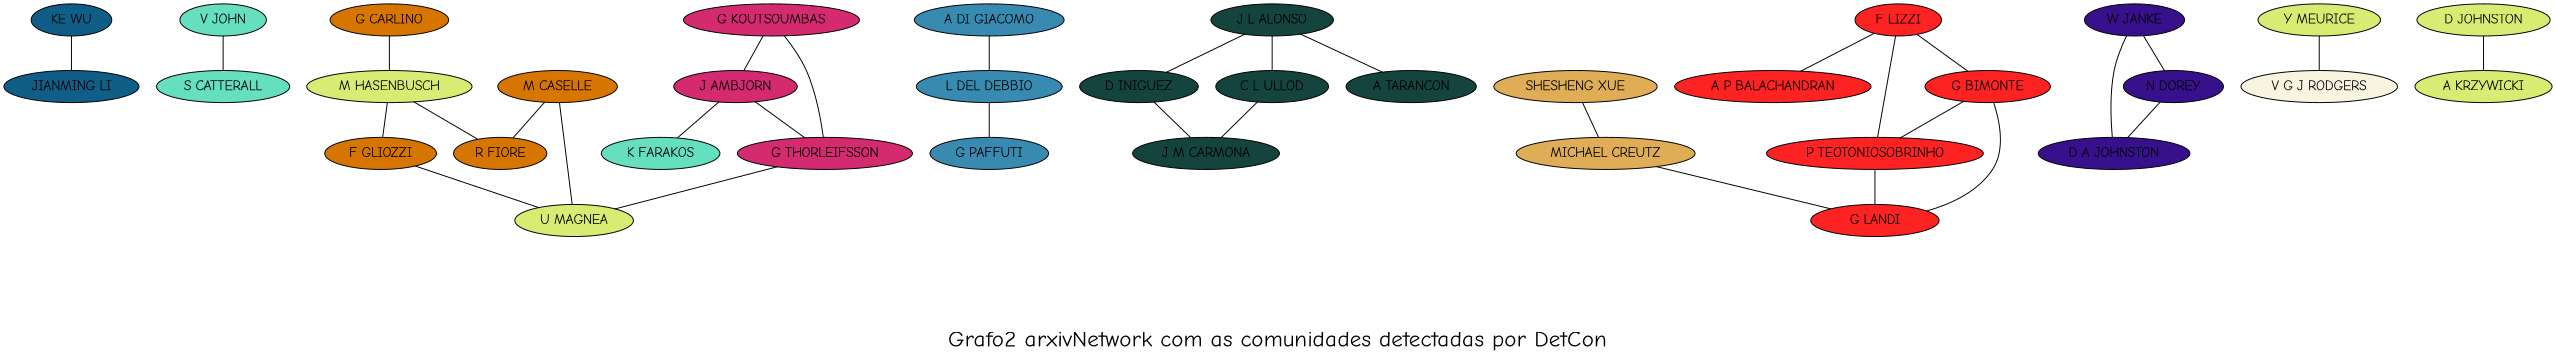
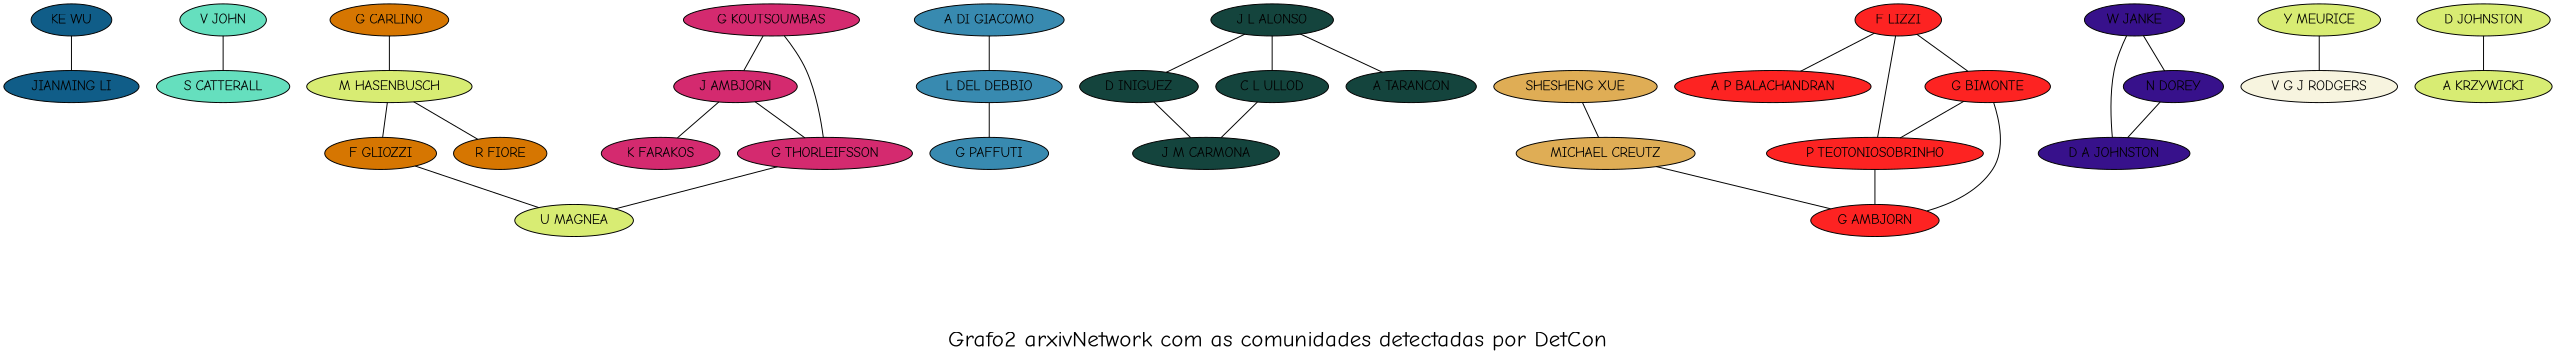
  graph {
    fontname="Comic Neue"
    fontsize=24
    label="\nGrafo2 arxivNetwork com as comunidades detectadas por DetCon\n"
    splines=true
    node [fillcolor="#D8EC73" fontname="Comic Neue" shape=ellipse style=filled]
    edge [fontname="Comic Neue"]
    n1 [fillcolor="#105D88" height=0.3 label="KE WU" width=0.3]
    n2 [fillcolor="#105D88" height=0.3 label="JIANMING LI" width=0.3]
    n3 [fillcolor="#65DFBE" height=0.3 label="S CATTERALL" width=0.3]
    n4 [fillcolor="#65DFBE" height=0.3 label="V JOHN" width=0.3]
    n5 [fillcolor="#D67601" height=0.3 label="G CARLINO" width=0.3]
    n6 [height=0.3 label="M HASENBUSCH" width=0.3]
    n7 [fillcolor="#D67601" height=0.3 label="F GLIOZZI" width=0.3]
    n8 [fillcolor="#D67601" height=0.3 label="R FIORE" width=0.3]
-   n9 [fillcolor="#D67601" height=0.3 label="M CASELLE" width=0.3]
    n10 [height=0.3 label="U MAGNEA" width=0.3]
    n11 [fillcolor="#D42A6F" height=0.3 label="J AMBJORN" width=0.3]
-   n12 [fillcolor="#65DFBE" height=0.3 label="K FARAKOS" width=0.3]
+   n12 [fillcolor="#D42A6F" height=0.3 label="K FARAKOS" width=0.3]
    n13 [fillcolor="#D42A6F" height=0.3 label="G THORLEIFSSON" width=0.3]
    n14 [fillcolor="#D42A6F" height=0.3 label="G KOUTSOUMBAS" width=0.3]
    n15 [fillcolor="#388AB0" height=0.3 label="A DI GIACOMO" width=0.3]
    n16 [fillcolor="#388AB0" height=0.3 label="L DEL DEBBIO" width=0.3]
    n17 [fillcolor="#388AB0" height=0.3 label="G PAFFUTI" width=0.3]
    n18 [fillcolor="#14443D" height=0.3 label="D INIGUEZ" width=0.3]
    n19 [fillcolor="#14443D" height=0.3 label="J M CARMONA" width=0.3]
    n20 [fillcolor="#DFAD55" height=0.3 label="SHESHENG XUE" width=0.3]
    n21 [fillcolor="#DFAD55" height=0.3 label="MICHAEL CREUTZ" width=0.3]
-   n22 [fillcolor="#FD2322" height=0.3 label="G LANDI" width=0.3]
+   n22 [fillcolor="#FD2322" height=0.3 label="G AMBJORN" width=0.3]
    n23 [fillcolor="#14443D" height=0.3 label="J L ALONSO" width=0.3]
    n24 [fillcolor="#14443D" height=0.3 label="C L ULLOD" width=0.3]
    n25 [fillcolor="#14443D" height=0.3 label="A TARANCON" width=0.3]
    n26 [fillcolor="#FD2322" height=0.3 label="F LIZZI" width=0.3]
    n27 [fillcolor="#FD2322" height=0.3 label="A P BALACHANDRAN" width=0.3]
    n28 [fillcolor="#FD2322" height=0.3 label="P TEOTONIOSOBRINHO" width=0.3]
    n29 [fillcolor="#FD2322" height=0.3 label="G BIMONTE" width=0.3]
    n30 [fillcolor="#37118B" height=0.3 label="W JANKE" width=0.3]
    n31 [fillcolor="#37118B" height=0.3 label="D A JOHNSTON" width=0.3]
    n32 [fillcolor="#37118B" height=0.3 label="N DOREY" width=0.3]
    n33 [height=0.3 label="Y MEURICE" width=0.3]
    n34 [fillcolor="#F7F4DF" height=0.3 label="V G J RODGERS" width=0.3]
    n35 [height=0.3 label="D JOHNSTON" width=0.3]
    n36 [height=0.3 label="A KRZYWICKI" width=0.3]
    n1 -- n2
    n4 -- n3
    n5 -- n6
    n6 -- n7
    n6 -- n8
    n7 -- n10
-   n9 -- n8
-   n9 -- n10
    n11 -- n12
    n11 -- n13
    n13 -- n10
    n14 -- n11
    n14 -- n13
    n15 -- n16
    n16 -- n17
    n18 -- n19
    n20 -- n21
    n21 -- n22
    n23 -- n18
    n23 -- n24
    n23 -- n25
    n24 -- n19
    n26 -- n27
    n26 -- n28
    n26 -- n29
    n28 -- n22
    n29 -- n22
    n29 -- n28
    n30 -- n31
    n30 -- n32
    n32 -- n31
    n33 -- n34
    n35 -- n36
  }
